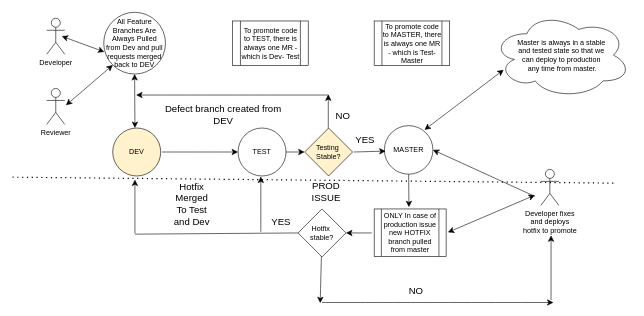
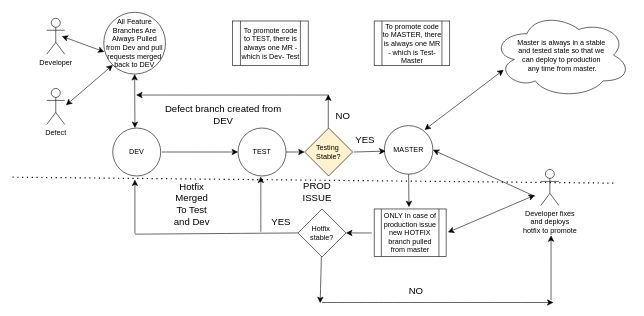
  <mxCell id="0" />
  <mxCell id="1" parent="0" />
- <mxCell id="2" value="DEV" style="ellipse;whiteSpace=wrap;html=1;aspect=fixed;fillColor=#fff2cc;" vertex="1" parent="1"><mxGeometry x="187" y="213" width="80" height="80" as="geometry" /></mxCell>
+ <mxCell id="2" value="DEV" style="ellipse;whiteSpace=wrap;html=1;aspect=fixed;" vertex="1" parent="1"><mxGeometry x="187" y="213" width="80" height="80" as="geometry" /></mxCell>
  <mxCell id="3" value="TEST" style="ellipse;whiteSpace=wrap;html=1;aspect=fixed;" vertex="1" parent="1"><mxGeometry x="396" y="213" width="80" height="80" as="geometry" /></mxCell>
  <mxCell id="4" value="MASTER" style="ellipse;whiteSpace=wrap;html=1;aspect=fixed;" vertex="1" parent="1"><mxGeometry x="640" y="209" width="81" height="81" as="geometry" /></mxCell>
  <mxCell id="5" value="" style="endArrow=classic;html=1;rounded=0;fontSize=12;startSize=8;endSize=8;curved=1;entryX=0;entryY=0.5;entryDx=0;entryDy=0;" edge="1" parent="1" target="3"><mxGeometry width="50" height="50" relative="1" as="geometry"><mxPoint x="269" y="253" as="sourcePoint" /><mxPoint x="322" y="212" as="targetPoint" /></mxGeometry></mxCell>
  <mxCell id="6" value="ONLY In case of production issue new HOTFIX branch pulled from master" style="shape=process;whiteSpace=wrap;html=1;backgroundOutline=1;" vertex="1" parent="1"><mxGeometry x="623" y="348" width="120" height="79" as="geometry" /></mxCell>
  <mxCell id="7" value="" style="endArrow=classic;html=1;rounded=0;fontSize=12;startSize=8;endSize=8;curved=1;exitX=0.5;exitY=1;exitDx=0;exitDy=0;" edge="1" parent="1" source="4"><mxGeometry width="50" height="50" relative="1" as="geometry"><mxPoint x="677" y="301" as="sourcePoint" /><mxPoint x="681" y="345" as="targetPoint" /></mxGeometry></mxCell>
  <mxCell id="8" value="&lt;div&gt;Developer fixes&lt;/div&gt;&lt;div&gt;&amp;nbsp;and deploys&amp;nbsp;&lt;/div&gt;&lt;div&gt;hotfix to promote&lt;/div&gt;" style="shape=umlActor;verticalLabelPosition=bottom;verticalAlign=top;html=1;outlineConnect=0;" vertex="1" parent="1"><mxGeometry x="901" y="282" width="30" height="60" as="geometry" /></mxCell>
  <mxCell id="9" value="" style="endArrow=classic;startArrow=classic;html=1;rounded=0;fontSize=12;startSize=8;endSize=8;curved=1;" edge="1" parent="1"><mxGeometry width="50" height="50" relative="1" as="geometry"><mxPoint x="746" y="387" as="sourcePoint" /><mxPoint x="891" y="325" as="targetPoint" /></mxGeometry></mxCell>
  <mxCell id="10" value="" style="endArrow=classic;html=1;rounded=0;fontSize=12;startSize=8;endSize=8;curved=1;entryX=1;entryY=0.5;entryDx=0;entryDy=0;" edge="1" parent="1" target="4"><mxGeometry width="50" height="50" relative="1" as="geometry"><mxPoint x="891" y="327" as="sourcePoint" /><mxPoint x="874" y="274" as="targetPoint" /></mxGeometry></mxCell>
  <mxCell id="11" value="&lt;div&gt;Hotfix&amp;nbsp;&lt;/div&gt;&lt;div&gt;stable?&lt;/div&gt;" style="rhombus;whiteSpace=wrap;html=1;" vertex="1" parent="1"><mxGeometry x="496" y="348" width="80" height="80" as="geometry" /></mxCell>
  <mxCell id="12" value="" style="endArrow=none;html=1;rounded=0;fontSize=12;startSize=8;endSize=8;curved=1;" edge="1" parent="1"><mxGeometry width="50" height="50" relative="1" as="geometry"><mxPoint x="224" y="390" as="sourcePoint" /><mxPoint x="496" y="388" as="targetPoint" /></mxGeometry></mxCell>
  <mxCell id="13" value="" style="endArrow=classic;html=1;rounded=0;fontSize=12;startSize=8;endSize=8;curved=1;" edge="1" parent="1"><mxGeometry width="50" height="50" relative="1" as="geometry"><mxPoint x="224" y="389" as="sourcePoint" /><mxPoint x="224" y="299" as="targetPoint" /></mxGeometry></mxCell>
  <mxCell id="14" value="" style="endArrow=classic;html=1;rounded=0;fontSize=12;startSize=8;endSize=8;curved=1;" edge="1" parent="1"><mxGeometry width="50" height="50" relative="1" as="geometry"><mxPoint x="434" y="386" as="sourcePoint" /><mxPoint x="434" y="294" as="targetPoint" /></mxGeometry></mxCell>
  <mxCell id="15" value="Hotfix Merged To Test and Dev" style="text;html=1;align=center;verticalAlign=middle;whiteSpace=wrap;rounded=0;fontSize=16;" vertex="1" parent="1"><mxGeometry x="285" y="289" width="68" height="101" as="geometry" /></mxCell>
  <mxCell id="16" value="YES" style="text;html=1;align=center;verticalAlign=middle;whiteSpace=wrap;rounded=0;fontSize=16;" vertex="1" parent="1"><mxGeometry x="438" y="354" width="60" height="30" as="geometry" /></mxCell>
  <mxCell id="17" value="" style="endArrow=classic;html=1;rounded=0;fontSize=12;startSize=8;endSize=8;curved=1;entryX=1;entryY=0.5;entryDx=0;entryDy=0;" edge="1" parent="1" target="11"><mxGeometry width="50" height="50" relative="1" as="geometry"><mxPoint x="619" y="388" as="sourcePoint" /><mxPoint x="611" y="360" as="targetPoint" /></mxGeometry></mxCell>
- <mxCell id="18" value="PROD ISSUE" style="text;html=1;align=center;verticalAlign=middle;whiteSpace=wrap;rounded=0;fontSize=16;" vertex="1" parent="1"><mxGeometry x="513" y="305" width="60" height="30" as="geometry" /></mxCell>
+ <mxCell id="18" value="PROD ISSUE" style="text;html=1;align=center;verticalAlign=middle;whiteSpace=wrap;rounded=0;fontSize=16;" vertex="1" parent="1"><mxGeometry x="498" y="305" width="60" height="30" as="geometry" /></mxCell>
  <mxCell id="19" value="" style="endArrow=classic;html=1;rounded=0;fontSize=12;startSize=8;endSize=8;curved=1;exitX=0.5;exitY=1;exitDx=0;exitDy=0;" edge="1" parent="1"><mxGeometry width="50" height="50" relative="1" as="geometry"><mxPoint x="535" y="427" as="sourcePoint" /><mxPoint x="533" y="505" as="targetPoint" /></mxGeometry></mxCell>
  <mxCell id="20" value="NO" style="text;html=1;align=center;verticalAlign=middle;whiteSpace=wrap;rounded=0;fontSize=16;" vertex="1" parent="1"><mxGeometry x="663" y="470" width="60" height="30" as="geometry" /></mxCell>
  <mxCell id="21" value="" style="endArrow=classic;html=1;rounded=0;fontSize=12;startSize=8;endSize=8;curved=1;" edge="1" parent="1"><mxGeometry width="50" height="50" relative="1" as="geometry"><mxPoint x="536" y="504" as="sourcePoint" /><mxPoint x="922" y="504" as="targetPoint" /></mxGeometry></mxCell>
  <mxCell id="22" value="" style="endArrow=classic;html=1;rounded=0;fontSize=12;startSize=8;endSize=8;curved=1;" edge="1" parent="1"><mxGeometry width="50" height="50" relative="1" as="geometry"><mxPoint x="918" y="500" as="sourcePoint" /><mxPoint x="918" y="392" as="targetPoint" /></mxGeometry></mxCell>
  <mxCell id="23" value="&lt;div&gt;Developer&lt;/div&gt;&lt;div&gt;&lt;br&gt;&lt;/div&gt;" style="shape=umlActor;verticalLabelPosition=bottom;verticalAlign=top;html=1;outlineConnect=0;" vertex="1" parent="1"><mxGeometry x="77" y="30" width="30" height="60" as="geometry" /></mxCell>
  <mxCell id="24" value="All Feature Branches Are Always Pulled from Dev and pull requests merged back to DEV" style="ellipse;whiteSpace=wrap;html=1;aspect=fixed;" vertex="1" parent="1"><mxGeometry x="172" y="20" width="103" height="103" as="geometry" /></mxCell>
  <mxCell id="25" value="" style="endArrow=classic;startArrow=classic;html=1;rounded=0;fontSize=12;startSize=8;endSize=8;curved=1;exitX=0.463;exitY=0;exitDx=0;exitDy=0;exitPerimeter=0;entryX=0.5;entryY=1;entryDx=0;entryDy=0;" edge="1" parent="1" source="2" target="24"><mxGeometry width="50" height="50" relative="1" as="geometry"><mxPoint x="157" y="193" as="sourcePoint" /><mxPoint x="219" y="130" as="targetPoint" /></mxGeometry></mxCell>
- <mxCell id="26" value="Reviewer" style="shape=umlActor;verticalLabelPosition=bottom;verticalAlign=top;html=1;outlineConnect=0;" vertex="1" parent="1"><mxGeometry x="77" y="147" width="30" height="60" as="geometry" /></mxCell>
+ <mxCell id="26" value="Defect" style="shape=umlActor;verticalLabelPosition=bottom;verticalAlign=top;html=1;outlineConnect=0;" vertex="1" parent="1"><mxGeometry x="77" y="147" width="30" height="60" as="geometry" /></mxCell>
  <mxCell id="27" value="" style="endArrow=classic;startArrow=classic;html=1;rounded=0;fontSize=12;startSize=8;endSize=8;curved=1;entryX=0;entryY=1;entryDx=0;entryDy=0;" edge="1" parent="1" target="24"><mxGeometry width="50" height="50" relative="1" as="geometry"><mxPoint x="109" y="175" as="sourcePoint" /><mxPoint x="159" y="125" as="targetPoint" /></mxGeometry></mxCell>
  <mxCell id="28" value="" style="endArrow=classic;startArrow=classic;html=1;rounded=0;fontSize=12;startSize=8;endSize=8;curved=1;entryX=0.01;entryY=0.641;entryDx=0;entryDy=0;entryPerimeter=0;" edge="1" parent="1" target="24"><mxGeometry width="50" height="50" relative="1" as="geometry"><mxPoint x="102" y="59.95" as="sourcePoint" /><mxPoint x="183.047" y="52.999" as="targetPoint" /></mxGeometry></mxCell>
  <mxCell id="29" value="To promote code to TEST, there is always one MR - which is Dev- Test" style="shape=process;whiteSpace=wrap;html=1;backgroundOutline=1;" vertex="1" parent="1"><mxGeometry x="387" y="34.5" width="126" height="74" as="geometry" /></mxCell>
  <mxCell id="30" value="To promote code to MASTER, there is always one MR - which is Test- Master" style="shape=process;whiteSpace=wrap;html=1;backgroundOutline=1;" vertex="1" parent="1"><mxGeometry x="623" y="34.5" width="126" height="74" as="geometry" /></mxCell>
  <mxCell id="31" value="&lt;div&gt;Testing&amp;nbsp;&lt;/div&gt;&lt;div&gt;Stable?&lt;/div&gt;" style="rhombus;whiteSpace=wrap;html=1;fillColor=#fff2cc;" vertex="1" parent="1"><mxGeometry x="507" y="213" width="80" height="80" as="geometry" /></mxCell>
  <mxCell id="32" value="" style="endArrow=classic;html=1;rounded=0;fontSize=12;startSize=8;endSize=8;curved=1;entryX=0;entryY=0.5;entryDx=0;entryDy=0;exitX=1;exitY=0.5;exitDx=0;exitDy=0;" edge="1" parent="1" source="3" target="31"><mxGeometry width="50" height="50" relative="1" as="geometry"><mxPoint x="481" y="249" as="sourcePoint" /><mxPoint x="524" y="207" as="targetPoint" /></mxGeometry></mxCell>
  <mxCell id="33" value="" style="endArrow=classic;html=1;rounded=0;fontSize=12;startSize=8;endSize=8;curved=1;entryX=0.025;entryY=0.525;entryDx=0;entryDy=0;entryPerimeter=0;" edge="1" parent="1" target="4"><mxGeometry width="50" height="50" relative="1" as="geometry"><mxPoint x="589" y="253" as="sourcePoint" /><mxPoint x="629" y="253" as="targetPoint" /></mxGeometry></mxCell>
  <mxCell id="34" value="YES" style="text;html=1;align=center;verticalAlign=middle;whiteSpace=wrap;rounded=0;fontSize=16;" vertex="1" parent="1"><mxGeometry x="578" y="218" width="60" height="30" as="geometry" /></mxCell>
  <mxCell id="35" value="" style="endArrow=classic;html=1;rounded=0;fontSize=12;startSize=8;endSize=8;curved=1;" edge="1" parent="1"><mxGeometry width="50" height="50" relative="1" as="geometry"><mxPoint x="546.5" y="213" as="sourcePoint" /><mxPoint x="546.5" y="157" as="targetPoint" /></mxGeometry></mxCell>
  <mxCell id="36" value="NO" style="text;html=1;align=center;verticalAlign=middle;whiteSpace=wrap;rounded=0;fontSize=16;" vertex="1" parent="1"><mxGeometry x="541" y="177" width="60" height="30" as="geometry" /></mxCell>
  <mxCell id="37" value="" style="endArrow=classic;html=1;rounded=0;fontSize=12;startSize=8;endSize=8;curved=1;" edge="1" parent="1"><mxGeometry width="50" height="50" relative="1" as="geometry"><mxPoint x="547" y="158" as="sourcePoint" /><mxPoint x="226" y="158" as="targetPoint" /></mxGeometry></mxCell>
  <mxCell id="38" value="Defect branch created from DEV" style="text;html=1;align=center;verticalAlign=middle;whiteSpace=wrap;rounded=0;fontSize=16;" vertex="1" parent="1"><mxGeometry x="258" y="175" width="227" height="30" as="geometry" /></mxCell>
  <mxCell id="39" value="" style="endArrow=none;dashed=1;html=1;dashPattern=1 3;strokeWidth=2;rounded=0;fontSize=12;startSize=8;endSize=8;curved=1;" edge="1" parent="1"><mxGeometry width="50" height="50" relative="1" as="geometry"><mxPoint x="20" y="295" as="sourcePoint" /><mxPoint x="1028" y="305" as="targetPoint" /></mxGeometry></mxCell>
  <mxCell id="40" value="&lt;div&gt;Master is always in a stable&lt;/div&gt;&lt;div&gt;&amp;nbsp;and tested state so that we&amp;nbsp;&lt;/div&gt;&lt;div&gt;can deploy to production&lt;/div&gt;&lt;div&gt;&amp;nbsp;any time from master.&lt;/div&gt;" style="ellipse;shape=cloud;whiteSpace=wrap;html=1;" vertex="1" parent="1"><mxGeometry x="820" y="20" width="231" height="143" as="geometry" /></mxCell>
  <mxCell id="41" value="" style="endArrow=classic;startArrow=classic;html=1;rounded=0;fontSize=12;startSize=8;endSize=8;curved=1;entryX=0.082;entryY=0.671;entryDx=0;entryDy=0;entryPerimeter=0;" edge="1" parent="1" target="40"><mxGeometry width="50" height="50" relative="1" as="geometry"><mxPoint x="707" y="216" as="sourcePoint" /><mxPoint x="757" y="166" as="targetPoint" /></mxGeometry></mxCell>
